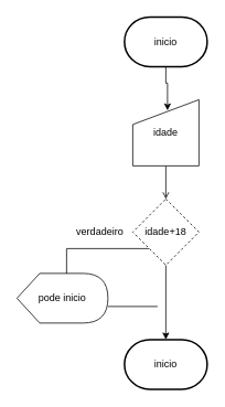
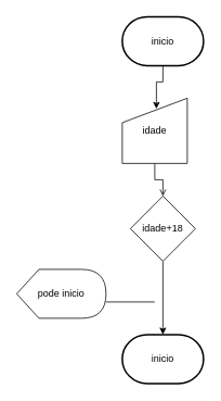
  <mxCell id="0" />
  <mxCell id="1" parent="0" />
  <mxCell id="2" style="edgeStyle=orthogonalEdgeStyle;rounded=0;orthogonalLoop=1;jettySize=auto;html=1;exitX=0.5;exitY=1;exitDx=0;exitDy=0;exitPerimeter=0;entryX=0.525;entryY=0.163;entryDx=0;entryDy=0;entryPerimeter=0;" edge="1" parent="1" source="3" target="5"><mxGeometry relative="1" as="geometry" /></mxCell>
  <mxCell id="3" value="inicio" style="strokeWidth=2;html=1;shape=mxgraph.flowchart.terminator;whiteSpace=wrap;" vertex="1" parent="1"><mxGeometry x="150" y="20" width="100" height="60" as="geometry" /></mxCell>
  <mxCell id="4" style="edgeStyle=orthogonalEdgeStyle;rounded=0;orthogonalLoop=1;jettySize=auto;html=1;exitX=0.5;exitY=1;exitDx=0;exitDy=0;endArrow=open;" edge="1" parent="1" source="5" target="8"><mxGeometry relative="1" as="geometry" /></mxCell>
- <mxCell id="5" value="idade" style="shape=manualInput;whiteSpace=wrap;html=1;" vertex="1" parent="1"><mxGeometry x="160" y="120" width="80" height="80" as="geometry" /></mxCell>
- <mxCell id="6" style="edgeStyle=orthogonalEdgeStyle;rounded=0;orthogonalLoop=1;jettySize=auto;html=1;exitX=0;exitY=1;exitDx=0;exitDy=0;entryX=0.545;entryY=0.167;entryDx=0;entryDy=0;entryPerimeter=0;" edge="1" parent="1" source="8" target="9"><mxGeometry relative="1" as="geometry" /></mxCell>
+ <mxCell id="5" value="idade" style="shape=manualInput;whiteSpace=wrap;html=1;" vertex="1" parent="1"><mxGeometry x="150" y="120" width="80" height="80" as="geometry" /></mxCell>
  <mxCell id="7" style="edgeStyle=orthogonalEdgeStyle;rounded=0;orthogonalLoop=1;jettySize=auto;html=1;exitX=0.5;exitY=1;exitDx=0;exitDy=0;entryX=0.5;entryY=0;entryDx=0;entryDy=0;entryPerimeter=0;" edge="1" parent="1" source="8" target="10"><mxGeometry relative="1" as="geometry" /></mxCell>
- <mxCell id="8" value="idade+18" style="rhombus;whiteSpace=wrap;html=1;dashed=1;" vertex="1" parent="1"><mxGeometry x="160" y="240" width="80" height="80" as="geometry" /></mxCell>
+ <mxCell id="8" value="idade+18" style="rhombus;whiteSpace=wrap;html=1;" vertex="1" parent="1"><mxGeometry x="160" y="240" width="80" height="80" as="geometry" /></mxCell>
  <mxCell id="9" value="pode inicio" style="shape=display;whiteSpace=wrap;html=1;" vertex="1" parent="1"><mxGeometry x="20" y="330" width="110" height="60" as="geometry" /></mxCell>
  <mxCell id="10" value="inicio" style="strokeWidth=2;html=1;shape=mxgraph.flowchart.terminator;whiteSpace=wrap;" vertex="1" parent="1"><mxGeometry x="150" y="410" width="100" height="60" as="geometry" /></mxCell>
  <mxCell id="11" value="" style="endArrow=none;html=1;rounded=0;" edge="1" parent="1"><mxGeometry width="50" height="50" relative="1" as="geometry"><mxPoint x="130" y="370" as="sourcePoint" /><mxPoint x="190" y="370" as="targetPoint" /></mxGeometry></mxCell>
- <mxCell id="12" value="verdadeiro" style="text;html=1;resizable=0;autosize=1;align=center;verticalAlign=middle;points=[];fillColor=none;strokeColor=none;rounded=0;" vertex="1" parent="1"><mxGeometry x="80" y="265" width="80" height="30" as="geometry" /></mxCell>
